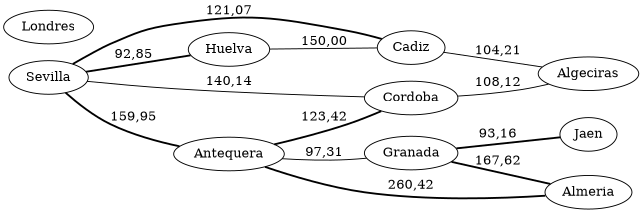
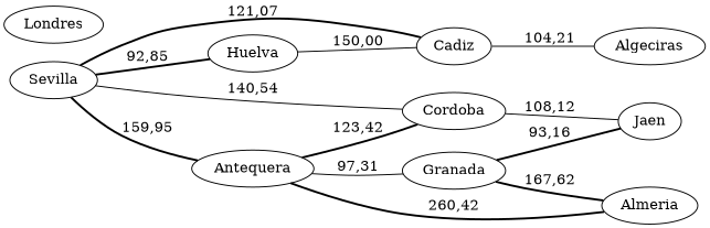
  strict graph {
    rankdir=LR
    node [color=black]
    edge [style=bold]
    n1 [label=Sevilla]
    n2 [label=Cadiz]
    n3 [label=Huelva]
    n4 [label=Cordoba]
    n5 [label=Antequera]
    n6 [label=Algeciras]
    n7 [label=Jaen]
    n8 [label=Granada]
    n9 [label=Almeria]
    n10 [label=Londres]
    n1 -- n2 [label="121,07"]
    n1 -- n3 [label="92,85"]
-   n1 -- n4 [label="140,14" style=solid]
+   n1 -- n4 [label="140,54" style=solid]
    n1 -- n5 [label="159,95"]
    n2 -- n6 [label="104,21" style=solid]
    n3 -- n2 [label="150,00" style=solid]
-   n4 -- n6 [label="108,12" style=solid]
+   n4 -- n7 [label="108,12" style=solid]
    n5 -- n4 [label="123,42"]
    n5 -- n8 [label="97,31" style=solid]
    n5 -- n9 [label="260,42"]
    n8 -- n7 [label="93,16"]
    n8 -- n9 [label="167,62"]
  }
